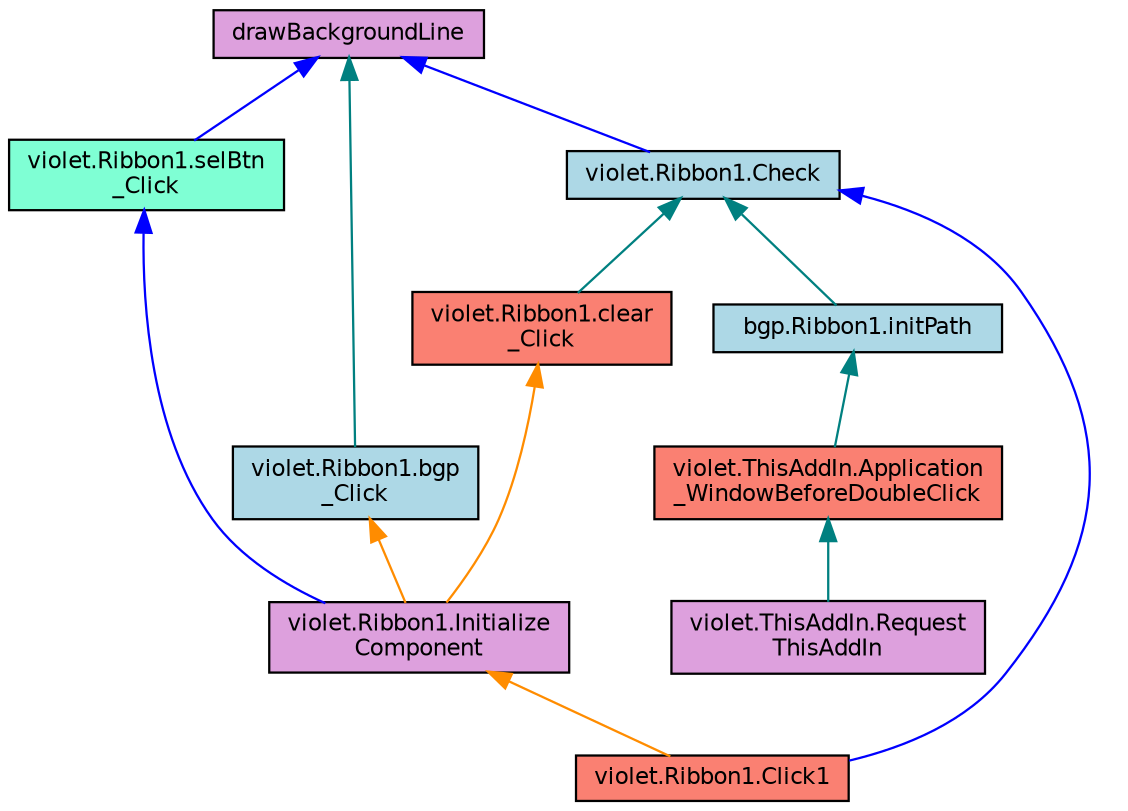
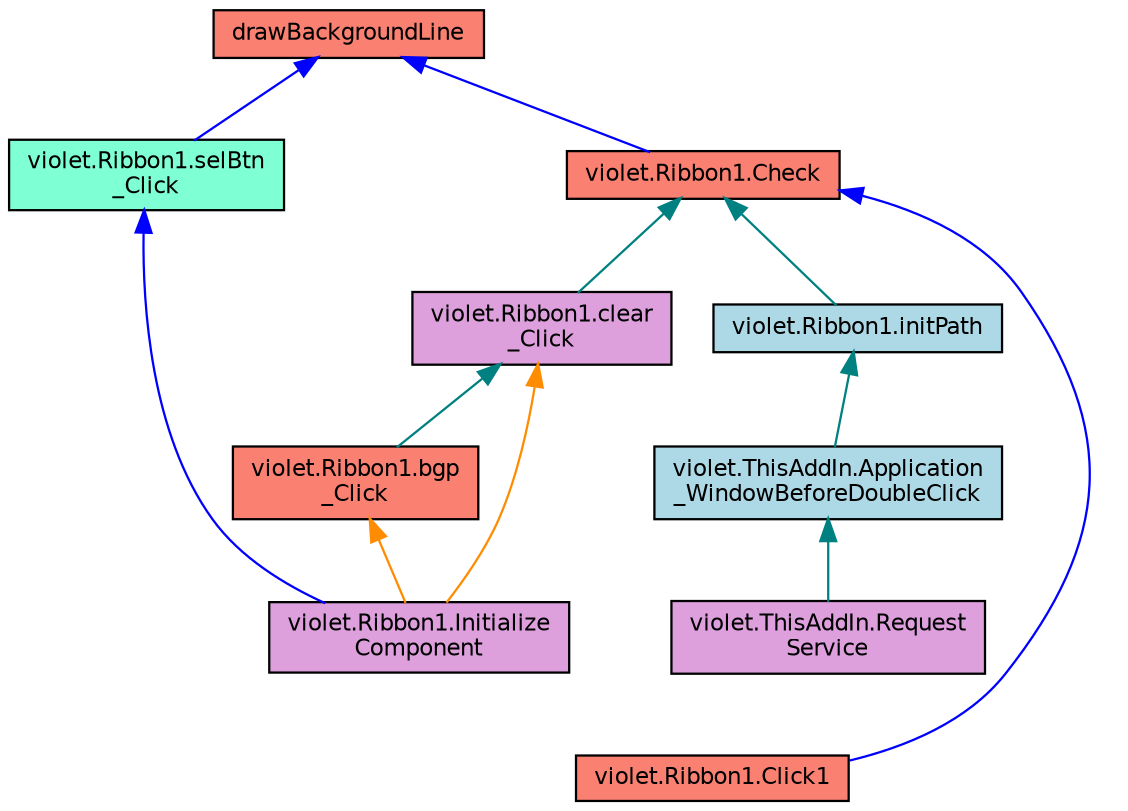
  digraph {
    rankdir=TB
    node [color=black fillcolor=salmon fontname=Helvetica fontsize=10 shape=record style=filled]
    edge [color=teal dir=back fontname=Helvetica fontsize=10 labelfontname=Helvetica labelfontsize=10 style=solid]
-   n1 [fillcolor=plum fontcolor=black height=0.2 label=drawBackgroundLine width=0.4]
-   n2 [fillcolor=lightblue height=0.2 label="violet.Ribbon1.Check" width=0.4]
-   n3 [fillcolor=lightblue height=0.2 label="violet.Ribbon1.bgp\l_Click" width=0.4]
+   n1 [fontcolor=black height=0.2 label=drawBackgroundLine width=0.4]
+   n2 [height=0.2 label="violet.Ribbon1.Check" width=0.4]
+   n3 [height=0.2 label="violet.Ribbon1.bgp\l_Click" width=0.4]
    n4 [fillcolor=aquamarine height=0.2 label="violet.Ribbon1.selBtn\l_Click" width=0.4]
-   n5 [height=0.2 label="violet.Ribbon1.clear\l_Click" width=0.4]
+   n5 [fillcolor=plum height=0.2 label="violet.Ribbon1.clear\l_Click" width=0.4]
    n6 [height=0.2 label="violet.Ribbon1.Click1" width=0.4]
-   n7 [fillcolor=lightblue height=0.2 label="bgp.Ribbon1.initPath" width=0.4]
+   n7 [fillcolor=lightblue height=0.2 label="violet.Ribbon1.initPath" width=0.4]
    n8 [fillcolor=plum height=0.2 label="violet.Ribbon1.Initialize\lComponent" width=0.4]
-   n9 [height=0.2 label="violet.ThisAddIn.Application\l_WindowBeforeDoubleClick" width=0.4]
-   n10 [fillcolor=plum height=0.2 label="violet.ThisAddIn.Request\lThisAddIn" width=0.4]
+   n9 [fillcolor=lightblue height=0.2 label="violet.ThisAddIn.Application\l_WindowBeforeDoubleClick" width=0.4]
+   n10 [fillcolor=plum height=0.2 label="violet.ThisAddIn.Request\lService" width=0.4]
    n1 -> n2 [color=blue]
-   n1 -> n3
+   n5 -> n3
    n1 -> n4 [color=blue]
    n2 -> n5
    n2 -> n6 [color=blue]
    n2 -> n7
    n3 -> n8 [color=darkorange]
    n4 -> n8 [color=blue]
    n5 -> n8 [color=darkorange]
    n7 -> n9
-   n8 -> n6 [color=darkorange]
    n9 -> n10
  }
